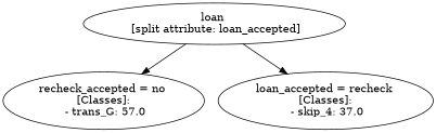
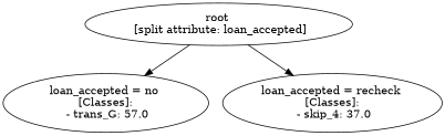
  digraph {
-   n1 [label="loan \n [split attribute: loan_accepted]"]
-   n2 [label="recheck_accepted = no \n [Classes]: \n - trans_G: 57.0"]
+   n1 [label="root \n [split attribute: loan_accepted]"]
+   n2 [label="loan_accepted = no \n [Classes]: \n - trans_G: 57.0"]
    n3 [label="loan_accepted = recheck \n [Classes]: \n - skip_4: 37.0"]
    n1 -> n2
    n1 -> n3
  }
